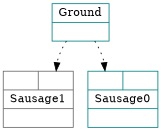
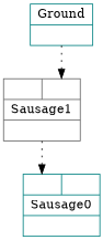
  digraph {
    node [color=teal shape=record]
    edge [style=dotted]
    n1 [color=gray40 label="{{<Player>|<GroundP>}|{Sausage1}|<Sausage1OUT>}"]
    n2 [label="{{<Sausage1P>|<Island>}|{Sausage0}|<Sausage0OUT>}"]
    n3 [label="{{Ground}|<GroundOUT>}"]
-   n3 -> n2 [headport=Sausage1P]
+   n1 -> n2 [headport=Sausage1P]
    n3 -> n1 [headport=GroundP]
  }
